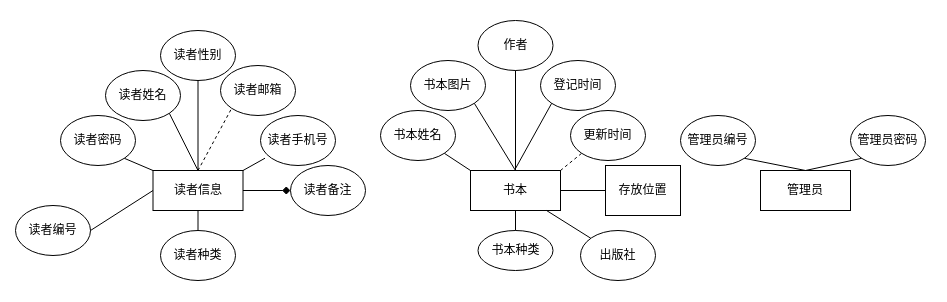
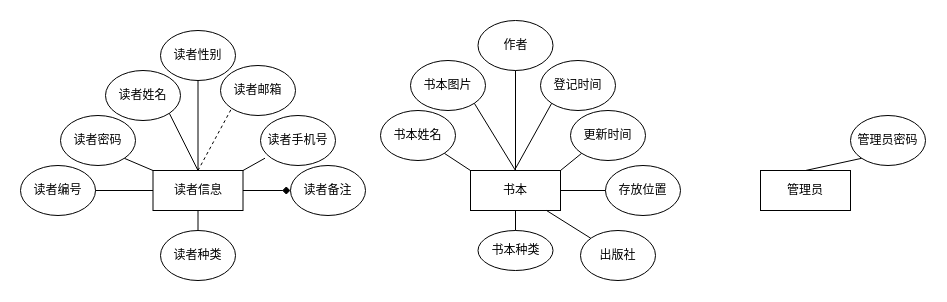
  <mxCell id="0" />
  <mxCell id="1" parent="0" />
  <mxCell id="2" value="读者信息" style="rounded=0;whiteSpace=wrap;html=1;" vertex="1" parent="1"><mxGeometry x="152.5" y="170" width="90" height="40" as="geometry" /></mxCell>
  <mxCell id="3" value="书本" style="rounded=0;whiteSpace=wrap;html=1;" vertex="1" parent="1"><mxGeometry x="470" y="170" width="90" height="40" as="geometry" /></mxCell>
  <mxCell id="4" value="管理员" style="rounded=0;whiteSpace=wrap;html=1;" vertex="1" parent="1"><mxGeometry x="760" y="170" width="90" height="40" as="geometry" /></mxCell>
  <mxCell id="5" value="读者姓名" style="ellipse;whiteSpace=wrap;html=1;" vertex="1" parent="1"><mxGeometry x="105" y="70" width="75" height="50" as="geometry" /></mxCell>
  <mxCell id="6" value="读者密码" style="ellipse;whiteSpace=wrap;html=1;" vertex="1" parent="1"><mxGeometry x="60" y="115" width="75" height="50" as="geometry" /></mxCell>
- <mxCell id="7" value="读者编号" style="ellipse;whiteSpace=wrap;html=1;" vertex="1" parent="1"><mxGeometry x="15" y="205" width="75" height="50" as="geometry" /></mxCell>
+ <mxCell id="7" value="读者编号" style="ellipse;whiteSpace=wrap;html=1;" vertex="1" parent="1"><mxGeometry x="20" y="165" width="75" height="50" as="geometry" /></mxCell>
  <mxCell id="8" value="读者性别" style="ellipse;whiteSpace=wrap;html=1;" vertex="1" parent="1"><mxGeometry x="160" y="30" width="75" height="50" as="geometry" /></mxCell>
  <mxCell id="9" value="读者邮箱" style="ellipse;whiteSpace=wrap;html=1;" vertex="1" parent="1"><mxGeometry x="220" y="65" width="75" height="50" as="geometry" /></mxCell>
  <mxCell id="10" value="读者手机号" style="ellipse;whiteSpace=wrap;html=1;" vertex="1" parent="1"><mxGeometry x="260" y="115" width="75" height="50" as="geometry" /></mxCell>
  <mxCell id="11" value="读者备注" style="ellipse;whiteSpace=wrap;html=1;" vertex="1" parent="1"><mxGeometry x="290" y="165" width="75" height="50" as="geometry" /></mxCell>
  <mxCell id="12" value="读者种类" style="ellipse;whiteSpace=wrap;html=1;" vertex="1" parent="1"><mxGeometry x="160" y="230" width="75" height="50" as="geometry" /></mxCell>
  <mxCell id="13" value="书本种类" style="ellipse;whiteSpace=wrap;html=1;" vertex="1" parent="1"><mxGeometry x="477.5" y="230" width="75" height="40" as="geometry" /></mxCell>
- <mxCell id="14" value="管理员编号" style="ellipse;whiteSpace=wrap;html=1;" vertex="1" parent="1"><mxGeometry x="680" y="115" width="75" height="50" as="geometry" /></mxCell>
  <mxCell id="15" value="管理员密码" style="ellipse;whiteSpace=wrap;html=1;" vertex="1" parent="1"><mxGeometry x="850" y="115" width="75" height="50" as="geometry" /></mxCell>
- <mxCell id="16" value="" style="endArrow=none;html=1;entryX=1;entryY=1;entryDx=0;entryDy=0;exitX=0.5;exitY=0;exitDx=0;exitDy=0;" edge="1" parent="1" source="4" target="14"><mxGeometry width="50" height="50" relative="1" as="geometry"><mxPoint x="20" y="350" as="sourcePoint" /><mxPoint x="70" y="300" as="targetPoint" /></mxGeometry></mxCell>
  <mxCell id="17" value="" style="endArrow=none;html=1;entryX=0;entryY=1;entryDx=0;entryDy=0;exitX=0.5;exitY=0;exitDx=0;exitDy=0;" edge="1" parent="1" source="4" target="15"><mxGeometry width="50" height="50" relative="1" as="geometry"><mxPoint x="815" y="180" as="sourcePoint" /><mxPoint x="753.838" y="167.796" as="targetPoint" /></mxGeometry></mxCell>
  <mxCell id="18" value="" style="endArrow=none;html=1;entryX=0.5;entryY=1;entryDx=0;entryDy=0;exitX=0.5;exitY=0;exitDx=0;exitDy=0;" edge="1" parent="1" source="12" target="2"><mxGeometry width="50" height="50" relative="1" as="geometry"><mxPoint x="20" y="350" as="sourcePoint" /><mxPoint x="70" y="300" as="targetPoint" /></mxGeometry></mxCell>
  <mxCell id="19" value="" style="endArrow=none;html=1;entryX=1;entryY=0.5;entryDx=0;entryDy=0;exitX=0;exitY=0.5;exitDx=0;exitDy=0;" edge="1" parent="1" source="2" target="7"><mxGeometry width="50" height="50" relative="1" as="geometry"><mxPoint x="20" y="350" as="sourcePoint" /><mxPoint x="70" y="300" as="targetPoint" /></mxGeometry></mxCell>
  <mxCell id="20" value="" style="endArrow=diamond;html=1;entryX=0;entryY=0.5;entryDx=0;entryDy=0;exitX=1;exitY=0.5;exitDx=0;exitDy=0;" edge="1" parent="1" source="2" target="11"><mxGeometry width="50" height="50" relative="1" as="geometry"><mxPoint x="260" y="220" as="sourcePoint" /><mxPoint x="105" y="200" as="targetPoint" /></mxGeometry></mxCell>
  <mxCell id="21" value="" style="endArrow=none;html=1;entryX=1;entryY=1;entryDx=0;entryDy=0;exitX=0;exitY=0;exitDx=0;exitDy=0;" edge="1" parent="1" source="2" target="6"><mxGeometry width="50" height="50" relative="1" as="geometry"><mxPoint x="172.5" y="210" as="sourcePoint" /><mxPoint x="115" y="210" as="targetPoint" /></mxGeometry></mxCell>
  <mxCell id="22" value="" style="endArrow=none;html=1;entryX=1;entryY=1;entryDx=0;entryDy=0;exitX=0.5;exitY=0;exitDx=0;exitDy=0;" edge="1" parent="1" source="2" target="5"><mxGeometry width="50" height="50" relative="1" as="geometry"><mxPoint x="182.5" y="220" as="sourcePoint" /><mxPoint x="125" y="220" as="targetPoint" /></mxGeometry></mxCell>
  <mxCell id="23" value="" style="endArrow=none;html=1;entryX=0.06;entryY=0.854;entryDx=0;entryDy=0;exitX=1;exitY=0;exitDx=0;exitDy=0;entryPerimeter=0;" edge="1" parent="1" source="2" target="10"><mxGeometry width="50" height="50" relative="1" as="geometry"><mxPoint x="192.5" y="230" as="sourcePoint" /><mxPoint x="135" y="230" as="targetPoint" /></mxGeometry></mxCell>
  <mxCell id="24" value="" style="endArrow=none;html=1;entryX=0;entryY=1;entryDx=0;entryDy=0;exitX=0.5;exitY=0;exitDx=0;exitDy=0;dashed=1;" edge="1" parent="1" source="2" target="9"><mxGeometry width="50" height="50" relative="1" as="geometry"><mxPoint x="202.5" y="240" as="sourcePoint" /><mxPoint x="145" y="240" as="targetPoint" /></mxGeometry></mxCell>
  <mxCell id="25" value="" style="endArrow=none;html=1;entryX=0.5;entryY=1;entryDx=0;entryDy=0;exitX=0.5;exitY=0;exitDx=0;exitDy=0;" edge="1" parent="1" source="2" target="8"><mxGeometry width="50" height="50" relative="1" as="geometry"><mxPoint x="212.5" y="250" as="sourcePoint" /><mxPoint x="155" y="250" as="targetPoint" /></mxGeometry></mxCell>
  <mxCell id="26" value="" style="endArrow=none;html=1;entryX=0.5;entryY=1;entryDx=0;entryDy=0;" edge="1" parent="1" source="13" target="3"><mxGeometry width="50" height="50" relative="1" as="geometry"><mxPoint x="222.5" y="260" as="sourcePoint" /><mxPoint x="165" y="260" as="targetPoint" /></mxGeometry></mxCell>
  <mxCell id="27" value="书本姓名" style="ellipse;whiteSpace=wrap;html=1;" vertex="1" parent="1"><mxGeometry x="380" y="110" width="75" height="50" as="geometry" /></mxCell>
  <mxCell id="28" value="书本图片" style="ellipse;whiteSpace=wrap;html=1;" vertex="1" parent="1"><mxGeometry x="410" y="60" width="75" height="50" as="geometry" /></mxCell>
  <mxCell id="29" value="作者" style="ellipse;whiteSpace=wrap;html=1;" vertex="1" parent="1"><mxGeometry x="477.5" y="20" width="75" height="50" as="geometry" /></mxCell>
  <mxCell id="30" value="登记时间" style="ellipse;whiteSpace=wrap;html=1;" vertex="1" parent="1"><mxGeometry x="540" y="60" width="75" height="50" as="geometry" /></mxCell>
  <mxCell id="31" value="更新时间" style="ellipse;whiteSpace=wrap;html=1;" vertex="1" parent="1"><mxGeometry x="570" y="110" width="75" height="50" as="geometry" /></mxCell>
- <mxCell id="32" value="存放位置" style="whiteSpace=wrap;html=1;rounded=0;" vertex="1" parent="1"><mxGeometry x="605" y="165" width="75" height="50" as="geometry" /></mxCell>
+ <mxCell id="32" value="存放位置" style="ellipse;whiteSpace=wrap;html=1;" vertex="1" parent="1"><mxGeometry x="605" y="165" width="75" height="50" as="geometry" /></mxCell>
  <mxCell id="33" value="出版社" style="ellipse;whiteSpace=wrap;html=1;" vertex="1" parent="1"><mxGeometry x="580" y="230" width="75" height="50" as="geometry" /></mxCell>
  <mxCell id="34" value="" style="endArrow=none;html=1;exitX=0.845;exitY=1;exitDx=0;exitDy=0;exitPerimeter=0;" edge="1" parent="1" source="3" target="33"><mxGeometry width="50" height="50" relative="1" as="geometry"><mxPoint x="535" y="250" as="sourcePoint" /><mxPoint x="535" y="230" as="targetPoint" /></mxGeometry></mxCell>
  <mxCell id="35" value="" style="endArrow=none;html=1;entryX=0;entryY=0.5;entryDx=0;entryDy=0;exitX=1;exitY=0.5;exitDx=0;exitDy=0;" edge="1" parent="1" source="3" target="32"><mxGeometry width="50" height="50" relative="1" as="geometry"><mxPoint x="545" y="260" as="sourcePoint" /><mxPoint x="545" y="240" as="targetPoint" /></mxGeometry></mxCell>
- <mxCell id="36" value="" style="endArrow=none;html=1;entryX=0;entryY=1;entryDx=0;entryDy=0;exitX=1;exitY=0;exitDx=0;exitDy=0;dashed=1;" edge="1" parent="1" source="3" target="31"><mxGeometry width="50" height="50" relative="1" as="geometry"><mxPoint x="555" y="270" as="sourcePoint" /><mxPoint x="555" y="250" as="targetPoint" /></mxGeometry></mxCell>
+ <mxCell id="36" value="" style="endArrow=none;html=1;entryX=0;entryY=1;entryDx=0;entryDy=0;exitX=1;exitY=0;exitDx=0;exitDy=0;" edge="1" parent="1" source="3" target="31"><mxGeometry width="50" height="50" relative="1" as="geometry"><mxPoint x="555" y="270" as="sourcePoint" /><mxPoint x="555" y="250" as="targetPoint" /></mxGeometry></mxCell>
  <mxCell id="37" value="" style="endArrow=none;html=1;entryX=0;entryY=1;entryDx=0;entryDy=0;" edge="1" parent="1" target="30"><mxGeometry width="50" height="50" relative="1" as="geometry"><mxPoint x="515" y="168" as="sourcePoint" /><mxPoint x="565" y="260" as="targetPoint" /></mxGeometry></mxCell>
  <mxCell id="38" value="" style="endArrow=none;html=1;entryX=0.5;entryY=1;entryDx=0;entryDy=0;" edge="1" parent="1" source="3" target="29"><mxGeometry width="50" height="50" relative="1" as="geometry"><mxPoint x="575" y="290" as="sourcePoint" /><mxPoint x="575" y="270" as="targetPoint" /></mxGeometry></mxCell>
  <mxCell id="39" value="" style="endArrow=none;html=1;entryX=1;entryY=1;entryDx=0;entryDy=0;" edge="1" parent="1" target="28"><mxGeometry width="50" height="50" relative="1" as="geometry"><mxPoint x="515" y="170" as="sourcePoint" /><mxPoint x="585" y="280" as="targetPoint" /></mxGeometry></mxCell>
  <mxCell id="40" value="" style="endArrow=none;html=1;entryX=1;entryY=1;entryDx=0;entryDy=0;exitX=0;exitY=0;exitDx=0;exitDy=0;" edge="1" parent="1" source="3" target="27"><mxGeometry width="50" height="50" relative="1" as="geometry"><mxPoint x="595" y="310" as="sourcePoint" /><mxPoint x="595" y="290" as="targetPoint" /></mxGeometry></mxCell>
